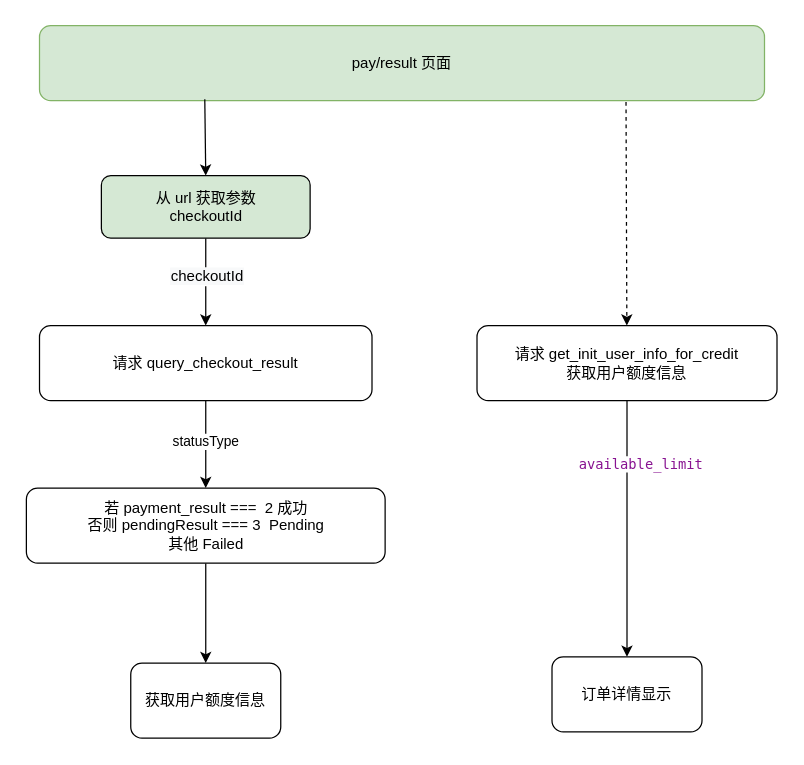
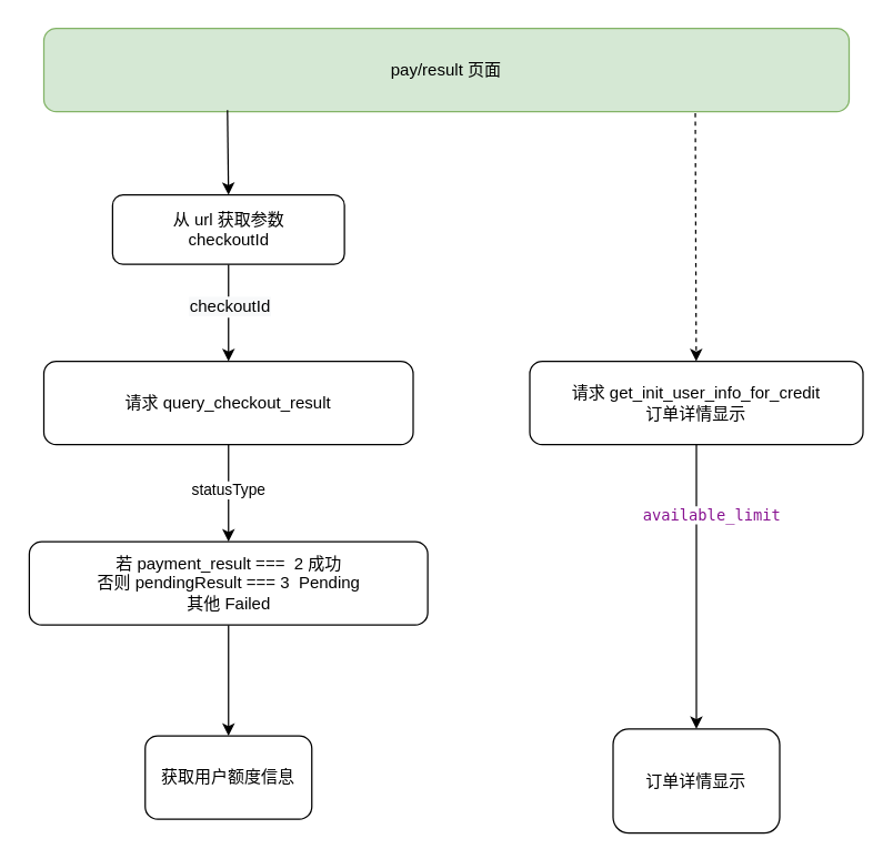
  <mxCell id="0" />
  <mxCell id="1" parent="0" />
  <mxCell id="2" value="pay/result 页面" style="rounded=1;whiteSpace=wrap;html=1;fillColor=#d5e8d4;strokeColor=#82b366;" vertex="1" parent="1"><mxGeometry x="31" y="20" width="580" height="60" as="geometry" /></mxCell>
  <mxCell id="3" style="edgeStyle=orthogonalEdgeStyle;rounded=0;orthogonalLoop=1;jettySize=auto;html=1;exitX=0.5;exitY=1;exitDx=0;exitDy=0;" edge="1" parent="1" source="5" target="8"><mxGeometry relative="1" as="geometry" /></mxCell>
  <mxCell id="4" value="&lt;span style=&quot;font-size: 12px ; background-color: rgb(248 , 249 , 250)&quot;&gt;checkoutId&lt;/span&gt;" style="edgeLabel;html=1;align=center;verticalAlign=middle;resizable=0;points=[];" vertex="1" connectable="0" parent="3"><mxGeometry x="0.029" y="-2" relative="1" as="geometry"><mxPoint x="2" y="-6" as="offset" /></mxGeometry></mxCell>
- <mxCell id="5" value="从 url 获取参数&lt;br&gt;checkoutId" style="whiteSpace=wrap;html=1;rounded=1;fillColor=#d5e8d4;" vertex="1" parent="1"><mxGeometry x="80.5" y="140" width="167" height="50" as="geometry" /></mxCell>
+ <mxCell id="5" value="从 url 获取参数&lt;br&gt;checkoutId" style="whiteSpace=wrap;html=1;rounded=1;" vertex="1" parent="1"><mxGeometry x="80.5" y="140" width="167" height="50" as="geometry" /></mxCell>
  <mxCell id="6" value="" style="edgeStyle=orthogonalEdgeStyle;rounded=0;orthogonalLoop=1;jettySize=auto;html=1;" edge="1" parent="1" source="8" target="13"><mxGeometry relative="1" as="geometry" /></mxCell>
  <mxCell id="7" value="statusType" style="edgeLabel;html=1;align=center;verticalAlign=middle;resizable=0;points=[];" vertex="1" connectable="0" parent="6"><mxGeometry x="-0.075" y="-1" relative="1" as="geometry"><mxPoint as="offset" /></mxGeometry></mxCell>
  <mxCell id="8" value="请求 query_checkout_result" style="whiteSpace=wrap;html=1;rounded=1;" vertex="1" parent="1"><mxGeometry x="31" y="260" width="266" height="60" as="geometry" /></mxCell>
  <mxCell id="9" style="edgeStyle=orthogonalEdgeStyle;rounded=0;orthogonalLoop=1;jettySize=auto;html=1;exitX=0.5;exitY=1;exitDx=0;exitDy=0;" edge="1" parent="1" source="11" target="15"><mxGeometry relative="1" as="geometry" /></mxCell>
  <mxCell id="10" value="&lt;span style=&quot;color: rgb(136 , 19 , 145) ; font-family: &amp;#34;menlo&amp;#34; , monospace ; text-align: left&quot;&gt;available_limit&lt;/span&gt;" style="edgeLabel;html=1;align=center;verticalAlign=middle;resizable=0;points=[];" vertex="1" connectable="0" parent="9"><mxGeometry x="-0.72" y="2" relative="1" as="geometry"><mxPoint x="8" y="21" as="offset" /></mxGeometry></mxCell>
- <mxCell id="11" value="请求 get_init_user_info_for_credit&lt;br&gt;获取用户额度信息" style="rounded=1;whiteSpace=wrap;html=1;" vertex="1" parent="1"><mxGeometry x="381" y="260" width="240" height="60" as="geometry" /></mxCell>
+ <mxCell id="11" value="请求 get_init_user_info_for_credit&lt;br&gt;订单详情显示" style="rounded=1;whiteSpace=wrap;html=1;" vertex="1" parent="1"><mxGeometry x="381" y="260" width="240" height="60" as="geometry" /></mxCell>
  <mxCell id="12" style="edgeStyle=orthogonalEdgeStyle;rounded=0;orthogonalLoop=1;jettySize=auto;html=1;exitX=0.5;exitY=1;exitDx=0;exitDy=0;entryX=0.5;entryY=0;entryDx=0;entryDy=0;" edge="1" parent="1" source="13" target="14"><mxGeometry relative="1" as="geometry" /></mxCell>
  <mxCell id="13" value="若 payment_result ===&amp;nbsp; 2 成功&lt;br&gt;否则 pendingResult === 3&amp;nbsp; Pending&lt;br&gt;其他 Failed" style="whiteSpace=wrap;html=1;rounded=1;" vertex="1" parent="1"><mxGeometry x="20.5" y="390" width="287" height="60" as="geometry" /></mxCell>
  <mxCell id="14" value="获取用户额度信息" style="rounded=1;whiteSpace=wrap;html=1;" vertex="1" parent="1"><mxGeometry x="104" y="530" width="120" height="60" as="geometry" /></mxCell>
- <mxCell id="15" value="订单详情显示" style="whiteSpace=wrap;html=1;rounded=1;" vertex="1" parent="1"><mxGeometry x="441" y="525" width="120" height="60" as="geometry" /></mxCell>
+ <mxCell id="15" value="订单详情显示" style="whiteSpace=wrap;html=1;rounded=1;" vertex="1" parent="1"><mxGeometry x="441" y="525" width="120" height="75" as="geometry" /></mxCell>
  <mxCell id="16" value="" style="endArrow=classic;html=1;exitX=0.228;exitY=0.983;exitDx=0;exitDy=0;exitPerimeter=0;entryX=0.5;entryY=0;entryDx=0;entryDy=0;" edge="1" parent="1" source="2" target="5"><mxGeometry width="50" height="50" relative="1" as="geometry"><mxPoint x="151" y="140" as="sourcePoint" /><mxPoint x="221" y="120" as="targetPoint" /></mxGeometry></mxCell>
  <mxCell id="17" value="" style="endArrow=classic;html=1;exitX=0.809;exitY=1.017;exitDx=0;exitDy=0;exitPerimeter=0;dashed=1;" edge="1" parent="1" source="2" target="11"><mxGeometry width="50" height="50" relative="1" as="geometry"><mxPoint x="301" y="430" as="sourcePoint" /><mxPoint x="351" y="380" as="targetPoint" /></mxGeometry></mxCell>
